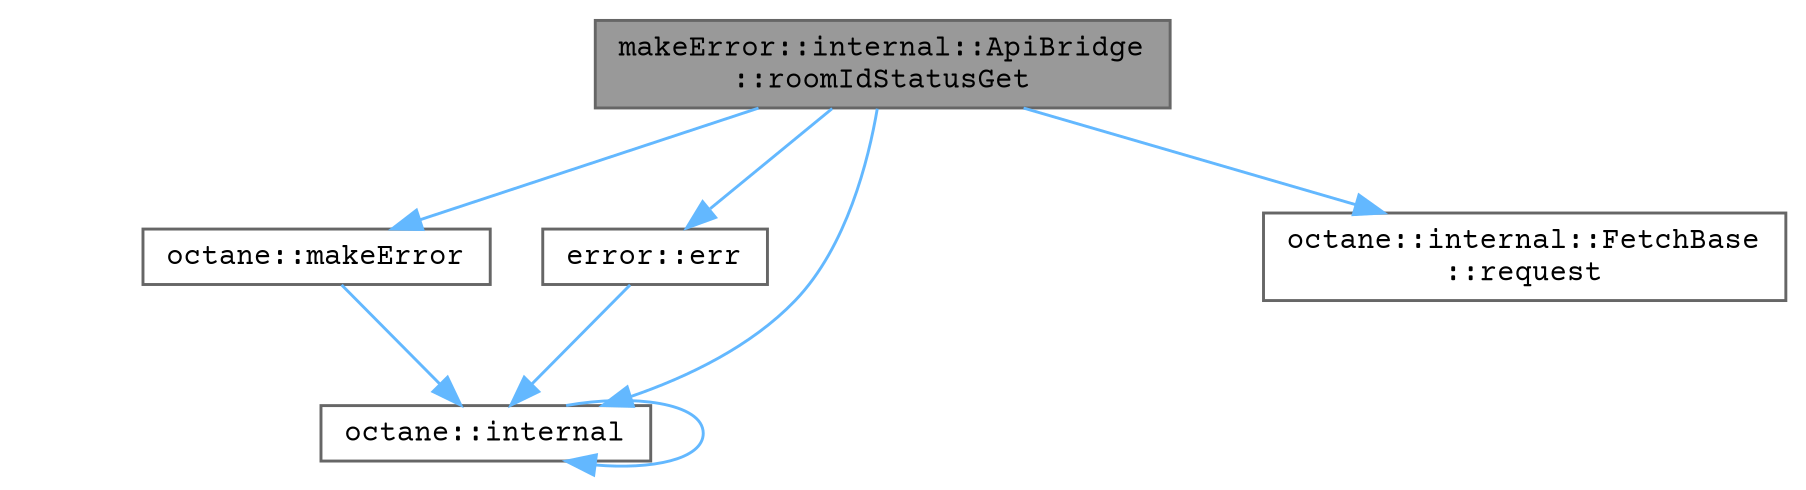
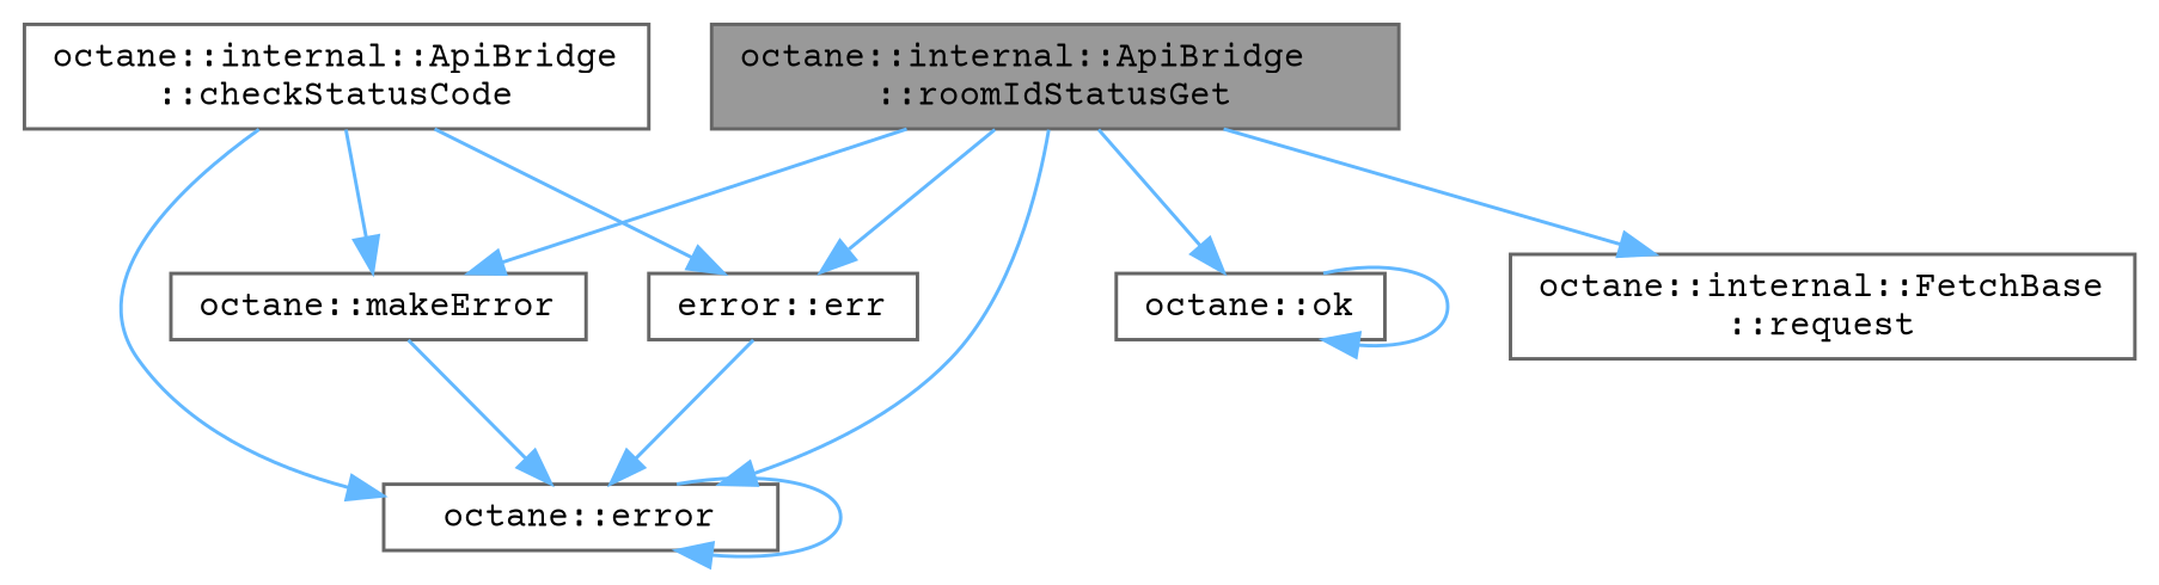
  digraph {
    fontname="Courier Prime"
    rankdir=TB
    node [color=grey40 fillcolor=white fontname="Courier Prime" fontsize=10 shape=box style=filled]
    edge [color=steelblue1 fontname="Courier Prime" fontsize=10 labelfontname=Helvetica labelfontsize=10 style=solid]
-   n1 [color=gray40 fillcolor=grey60 fontcolor=black height=0.2 label="makeError::internal::ApiBridge\l::roomIdStatusGet" width=0.4]
+   n1 [color=gray40 fillcolor=grey60 fontcolor=black height=0.2 label="octane::internal::ApiBridge\l::roomIdStatusGet" width=0.4]
    n2 [height=0.2 label="error::err" width=0.4]
-   n3 [height=0.2 label="octane::internal" width=0.4]
+   n3 [height=0.2 label="octane::error" width=0.4]
    n4 [height=0.2 label="octane::makeError" width=0.4]
+   n5 [height=0.2 label="octane::ok" width=0.4]
    n6 [height=0.2 label="octane::internal::FetchBase\l::request" width=0.4]
+   n7 [height=0.2 label="octane::internal::ApiBridge\l::checkStatusCode" width=0.4]
    n1 -> n2
    n1 -> n3
    n1 -> n4
+   n1 -> n5
    n1 -> n6
    n2 -> n3
    n3 -> n3
    n4 -> n3
+   n5 -> n5
+   n7 -> n2
+   n7 -> n3
+   n7 -> n4
  }
